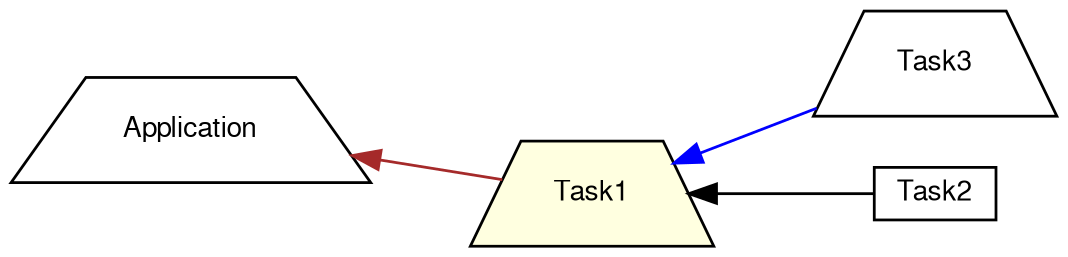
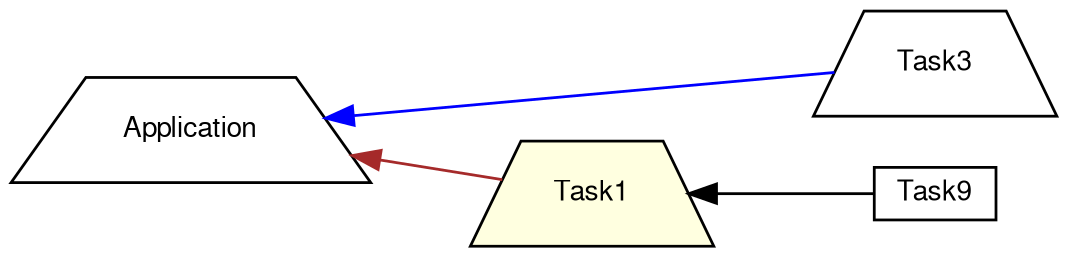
  digraph {
    rankdir=LR
    node [color=black fillcolor=white fontname=FreeSans fontsize=10 shape=trapezium style=filled]
    edge [dir=back fontname=FreeSans fontsize=10 labelfontname=FreeSans labelfontsize=10 style=solid]
    n1 [height=0.2 label=Application width=0.4]
    n2 [fillcolor=lightyellow height=0.2 label=Task1 width=0.4]
    n3 [height=0.2 label=Task3 width=0.4]
-   n4 [height=0.2 label=Task2 shape=box width=0.4]
+   n4 [height=0.2 label=Task9 shape=box width=0.4]
    n1 -> n2 [color=brown]
-   n2 -> n3 [color=blue]
+   n1 -> n3 [color=blue]
    n2 -> n4 [color=black]
  }
